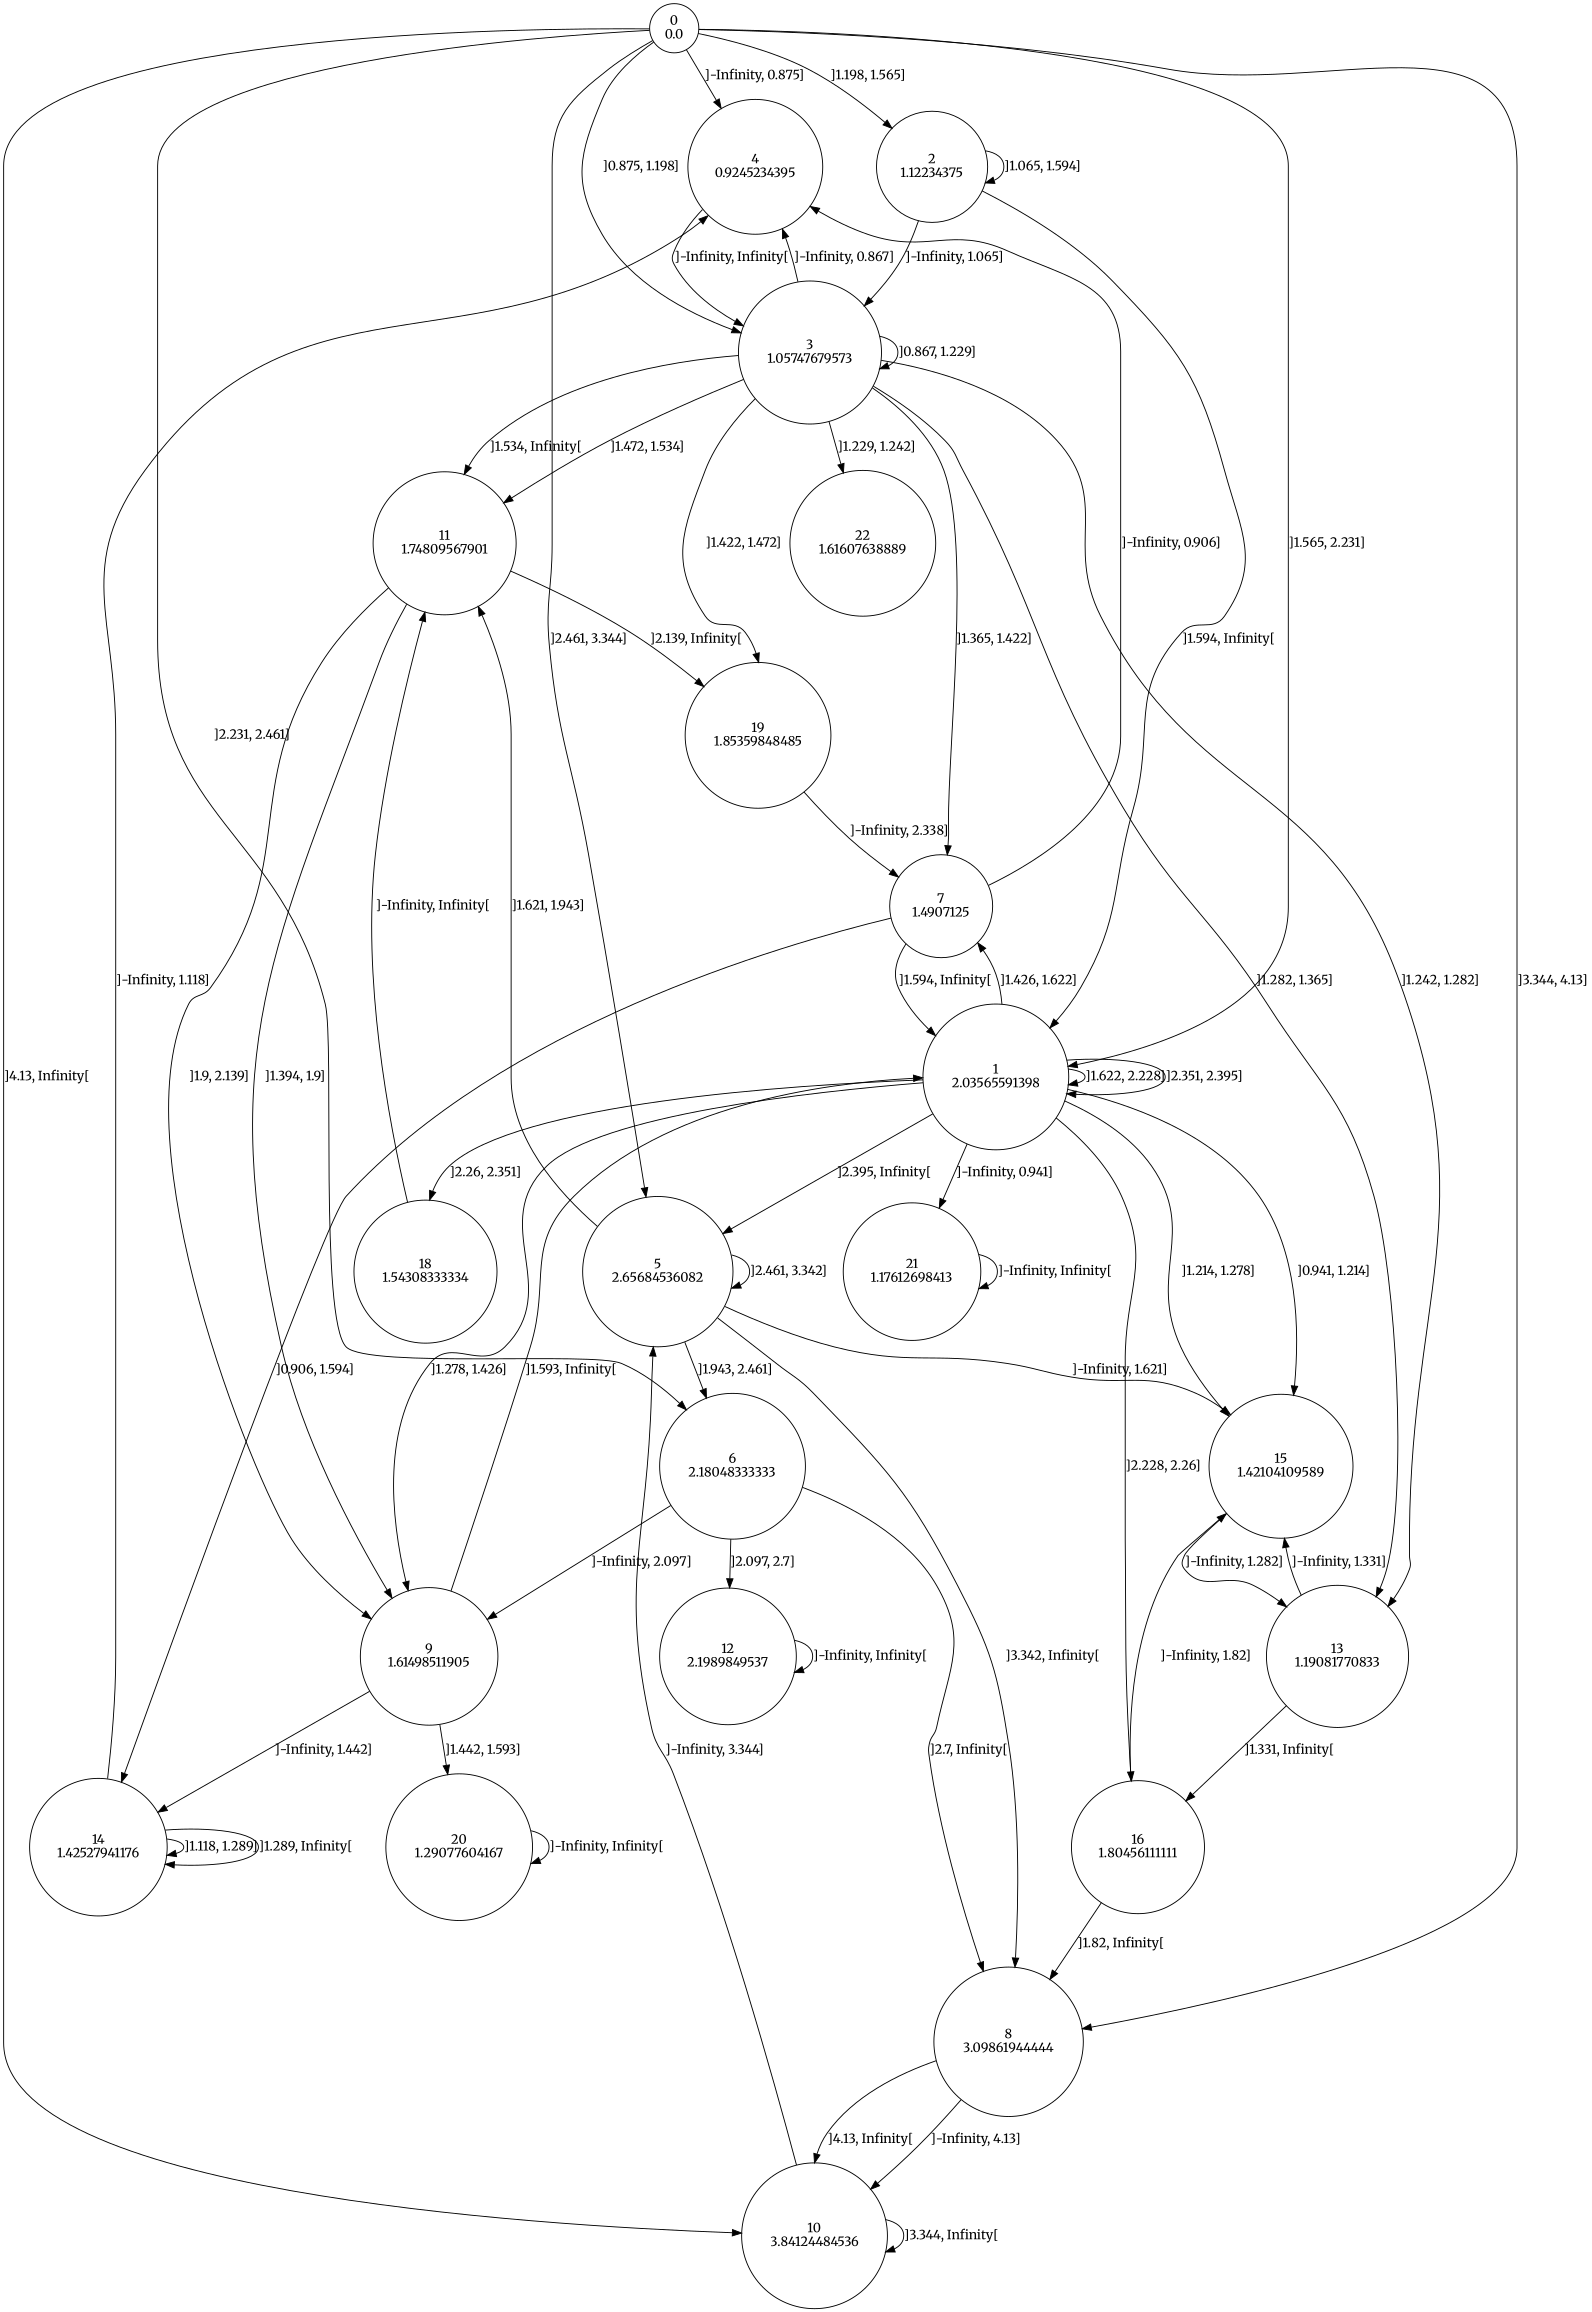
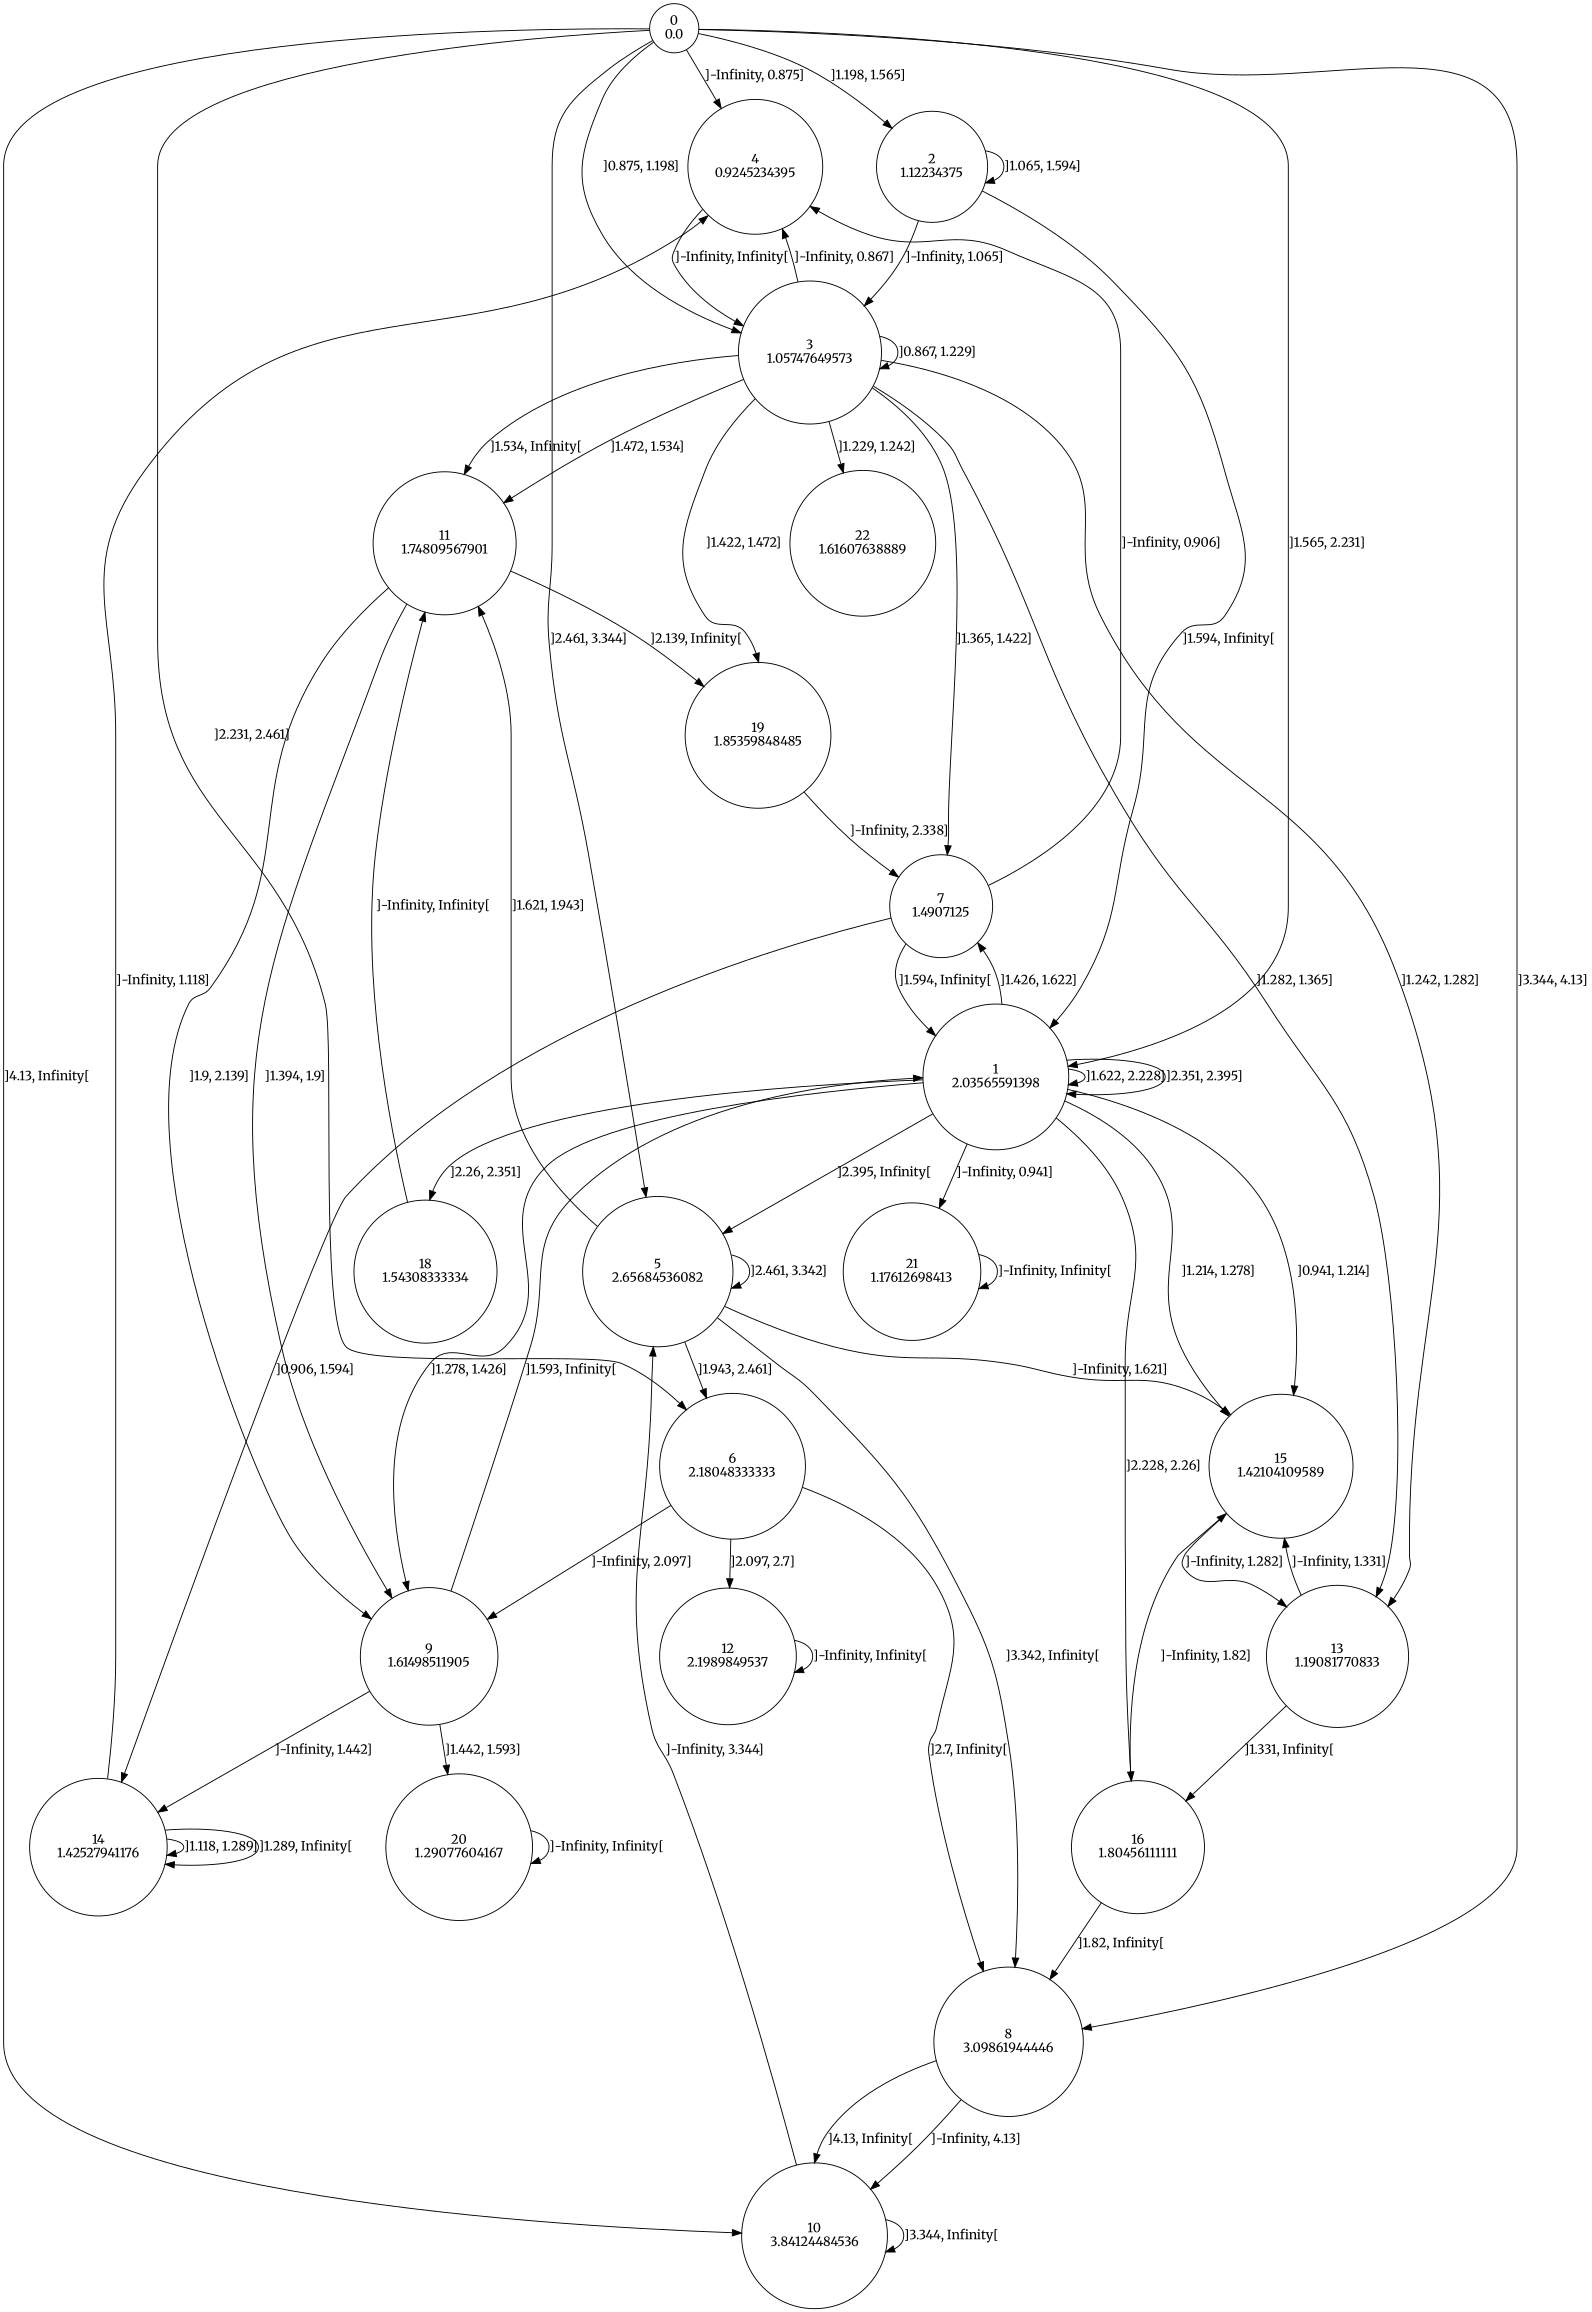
  digraph {
    fontname=Merriweather
    node [fontname=Merriweather shape=circle]
    edge [fontname=Merriweather]
    n1 [label="0\n0.0"]
    n2 [label="4\n0.9245234395"]
-   n3 [label="3\n1.05747679573"]
+   n3 [label="3\n1.05747649573"]
    n4 [label="2\n1.12234375"]
    n5 [label="1\n2.03565591398"]
    n6 [label="6\n2.18048333333"]
    n7 [label="5\n2.65684536082"]
-   n8 [label="8\n3.09861944444"]
+   n8 [label="8\n3.09861944446"]
    n9 [label="10\n3.84124484536"]
    n10 [label="7\n1.4907125"]
    n11 [label="22\n1.61607638889"]
    n12 [label="13\n1.19081770833"]
    n13 [label="19\n1.85359848485"]
    n14 [label="11\n1.74809567901"]
    n15 [label="21\n1.17612698413"]
    n16 [label="15\n1.42104109589"]
    n17 [label="9\n1.61498511905"]
    n18 [label="16\n1.80456111111"]
    n19 [label="18\n1.54308333334"]
    n20 [label="12\n2.1989849537"]
    n21 [label="14\n1.42527941176"]
    n22 [label="20\n1.29077604167"]
    n1 -> n2 [label="]-Infinity, 0.875]"]
    n1 -> n3 [label="]0.875, 1.198]"]
    n1 -> n4 [label="]1.198, 1.565]"]
    n1 -> n5 [label="]1.565, 2.231]"]
    n1 -> n6 [label="]2.231, 2.461]"]
    n1 -> n7 [label="]2.461, 3.344]"]
    n1 -> n8 [label="]3.344, 4.13]"]
    n1 -> n9 [label="]4.13, Infinity["]
    n2 -> n3 [label="]-Infinity, Infinity["]
    n3 -> n2 [label="]-Infinity, 0.867]"]
    n3 -> n3 [label="]0.867, 1.229]"]
    n3 -> n10 [label="]1.365, 1.422]"]
    n3 -> n11 [label="]1.229, 1.242]"]
    n3 -> n12 [label="]1.242, 1.282]"]
    n3 -> n12 [label="]1.282, 1.365]"]
    n3 -> n13 [label="]1.422, 1.472]"]
    n3 -> n14 [label="]1.472, 1.534]"]
    n3 -> n14 [label="]1.534, Infinity["]
    n4 -> n3 [label="]-Infinity, 1.065]"]
    n4 -> n4 [label="]1.065, 1.594]"]
    n4 -> n5 [label="]1.594, Infinity["]
    n5 -> n5 [label="]1.622, 2.228]"]
    n5 -> n5 [label="]2.351, 2.395]"]
    n5 -> n7 [label="]2.395, Infinity["]
    n5 -> n10 [label="]1.426, 1.622]"]
    n5 -> n15 [label="]-Infinity, 0.941]"]
    n5 -> n16 [label="]0.941, 1.214]"]
    n5 -> n16 [label="]1.214, 1.278]"]
    n5 -> n17 [label="]1.278, 1.426]"]
    n5 -> n18 [label="]2.228, 2.26]"]
    n5 -> n19 [label="]2.26, 2.351]"]
    n6 -> n8 [label="]2.7, Infinity["]
    n6 -> n17 [label="]-Infinity, 2.097]"]
    n6 -> n20 [label="]2.097, 2.7]"]
    n7 -> n6 [label="]1.943, 2.461]"]
    n7 -> n7 [label="]2.461, 3.342]"]
    n7 -> n8 [label="]3.342, Infinity["]
    n7 -> n14 [label="]1.621, 1.943]"]
    n7 -> n16 [label="]-Infinity, 1.621]"]
    n8 -> n9 [label="]-Infinity, 4.13]"]
    n8 -> n9 [label="]4.13, Infinity["]
    n9 -> n7 [label="]-Infinity, 3.344]"]
    n9 -> n9 [label="]3.344, Infinity["]
    n10 -> n2 [label="]-Infinity, 0.906]"]
    n10 -> n5 [label="]1.594, Infinity["]
    n10 -> n21 [label="]0.906, 1.594]"]
    n12 -> n16 [label="]-Infinity, 1.331]"]
    n12 -> n18 [label="]1.331, Infinity["]
    n13 -> n10 [label="]-Infinity, 2.338]"]
    n14 -> n13 [label="]2.139, Infinity["]
    n14 -> n17 [label="]1.394, 1.9]"]
    n14 -> n17 [label="]1.9, 2.139]"]
    n15 -> n15 [label="]-Infinity, Infinity["]
    n16 -> n12 [label="]-Infinity, 1.282]"]
    n17 -> n5 [label="]1.593, Infinity["]
    n17 -> n21 [label="]-Infinity, 1.442]"]
    n17 -> n22 [label="]1.442, 1.593]"]
    n18 -> n8 [label="]1.82, Infinity["]
    n18 -> n16 [label="]-Infinity, 1.82]"]
    n19 -> n14 [label="]-Infinity, Infinity["]
    n20 -> n20 [label="]-Infinity, Infinity["]
    n21 -> n2 [label="]-Infinity, 1.118]"]
    n21 -> n21 [label="]1.118, 1.289]"]
    n21 -> n21 [label="]1.289, Infinity["]
    n22 -> n22 [label="]-Infinity, Infinity["]
  }
